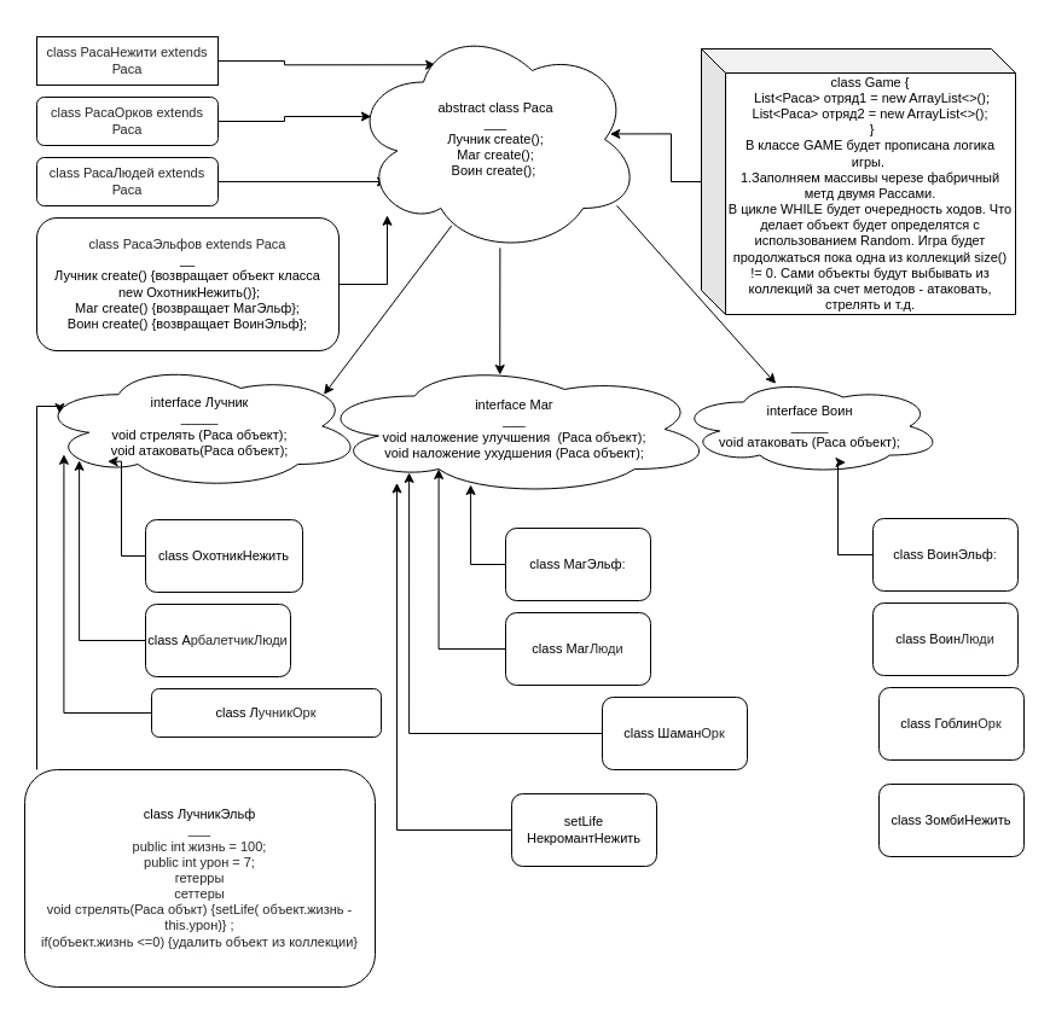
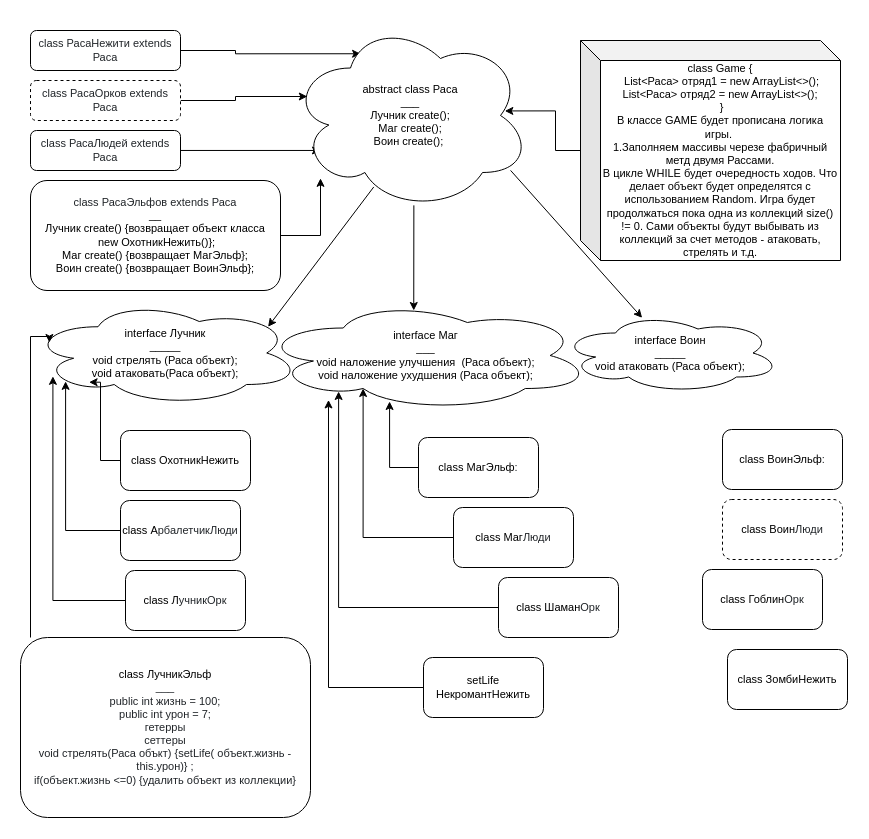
  <mxCell id="0" />
  <mxCell id="1" parent="0" />
  <mxCell id="2" style="edgeStyle=orthogonalEdgeStyle;rounded=0;orthogonalLoop=1;jettySize=auto;html=1;exitX=1;exitY=0.5;exitDx=0;exitDy=0;fontSize=11;" parent="1" source="3" target="13" edge="1"><mxGeometry relative="1" as="geometry"><Array as="points"><mxPoint x="320" y="235" /></Array></mxGeometry></mxCell>
  <mxCell id="3" value="&lt;span style=&quot;color: rgb(33 , 37 , 41) ; font-family: &amp;#34;arial&amp;#34; , &amp;#34;helvetica neue&amp;#34; , sans-serif ; font-size: 11px ; text-align: left ; background-color: rgb(255 , 255 , 255)&quot;&gt;class РасаЭльфов extends Раса&lt;/span&gt;&lt;br&gt;__&lt;br&gt;Лучник create() {возвращает объект класса&lt;br&gt;&amp;nbsp;new ОхотникНежить()};&lt;br&gt;Маг create() {возвращает МагЭльф};&lt;br&gt;Воин create() {возвращает ВоинЭльф};&lt;span style=&quot;color: rgb(33 , 37 , 41) ; font-family: &amp;#34;arial&amp;#34; , &amp;#34;helvetica neue&amp;#34; , sans-serif ; font-size: 11px ; text-align: left ; background-color: rgb(255 , 255 , 255)&quot;&gt;&lt;br&gt;&lt;/span&gt;" style="rounded=1;whiteSpace=wrap;html=1;fontSize=11;glass=0;strokeWidth=1;shadow=0;" parent="1" vertex="1"><mxGeometry x="30" y="180" width="250" height="110" as="geometry" /></mxCell>
  <mxCell id="4" style="edgeStyle=orthogonalEdgeStyle;rounded=0;orthogonalLoop=1;jettySize=auto;html=1;entryX=0.125;entryY=0.684;entryDx=0;entryDy=0;entryPerimeter=0;fontSize=11;" parent="1" source="5" target="13" edge="1"><mxGeometry relative="1" as="geometry" /></mxCell>
  <mxCell id="5" value="&lt;span style=&quot;color: rgb(33 , 37 , 41) ; font-family: &amp;#34;arial&amp;#34; , &amp;#34;helvetica neue&amp;#34; , sans-serif ; font-size: 11px ; text-align: left ; background-color: rgb(255 , 255 , 255)&quot;&gt;class РасаЛюдей&amp;nbsp;&lt;/span&gt;&lt;span style=&quot;color: rgb(33 , 37 , 41) ; font-family: &amp;#34;arial&amp;#34; , &amp;#34;helvetica neue&amp;#34; , sans-serif ; text-align: left ; background-color: rgb(255 , 255 , 255)&quot;&gt;extends Раса&lt;/span&gt;" style="rounded=1;whiteSpace=wrap;html=1;fontSize=11;glass=0;strokeWidth=1;shadow=0;" parent="1" vertex="1"><mxGeometry x="30" width="150" height="40" as="geometry" y="130" /></mxCell>
  <mxCell id="6" style="edgeStyle=orthogonalEdgeStyle;rounded=0;orthogonalLoop=1;jettySize=auto;html=1;entryX=0.292;entryY=0.175;entryDx=0;entryDy=0;entryPerimeter=0;fontSize=11;" parent="1" source="7" target="13" edge="1"><mxGeometry relative="1" as="geometry" /></mxCell>
- <mxCell id="7" value="&lt;span style=&quot;color: rgb(33 , 37 , 41) ; font-family: &amp;#34;arial&amp;#34; , &amp;#34;helvetica neue&amp;#34; , sans-serif ; font-size: 11px ; text-align: left ; background-color: rgb(255 , 255 , 255)&quot;&gt;class РасаНежити&amp;nbsp;&lt;/span&gt;&lt;span style=&quot;color: rgb(33 , 37 , 41) ; font-family: &amp;#34;arial&amp;#34; , &amp;#34;helvetica neue&amp;#34; , sans-serif ; text-align: left ; background-color: rgb(255 , 255 , 255)&quot;&gt;extends Раса&lt;/span&gt;" style="whiteSpace=wrap;html=1;fontSize=11;glass=0;strokeWidth=1;shadow=0;rounded=0;" parent="1" vertex="1"><mxGeometry x="30" y="30" width="150" height="40" as="geometry" /></mxCell>
+ <mxCell id="7" value="&lt;span style=&quot;color: rgb(33 , 37 , 41) ; font-family: &amp;#34;arial&amp;#34; , &amp;#34;helvetica neue&amp;#34; , sans-serif ; font-size: 11px ; text-align: left ; background-color: rgb(255 , 255 , 255)&quot;&gt;class РасаНежити&amp;nbsp;&lt;/span&gt;&lt;span style=&quot;color: rgb(33 , 37 , 41) ; font-family: &amp;#34;arial&amp;#34; , &amp;#34;helvetica neue&amp;#34; , sans-serif ; text-align: left ; background-color: rgb(255 , 255 , 255)&quot;&gt;extends Раса&lt;/span&gt;" style="rounded=1;whiteSpace=wrap;html=1;fontSize=11;glass=0;strokeWidth=1;shadow=0;" parent="1" vertex="1"><mxGeometry x="30" y="30" width="150" height="40" as="geometry" /></mxCell>
  <mxCell id="8" style="edgeStyle=orthogonalEdgeStyle;rounded=0;orthogonalLoop=1;jettySize=auto;html=1;entryX=0.07;entryY=0.4;entryDx=0;entryDy=0;entryPerimeter=0;fontSize=11;" parent="1" source="9" target="13" edge="1"><mxGeometry relative="1" as="geometry" /></mxCell>
- <mxCell id="9" value="&lt;span style=&quot;color: rgb(33 , 37 , 41) ; font-family: &amp;#34;arial&amp;#34; , &amp;#34;helvetica neue&amp;#34; , sans-serif ; font-size: 11px ; text-align: left ; background-color: rgb(255 , 255 , 255)&quot;&gt;class РасаОрков&amp;nbsp;&lt;/span&gt;&lt;span style=&quot;color: rgb(33 , 37 , 41) ; font-family: &amp;#34;arial&amp;#34; , &amp;#34;helvetica neue&amp;#34; , sans-serif ; text-align: left ; background-color: rgb(255 , 255 , 255)&quot;&gt;extends Раса&lt;/span&gt;" style="rounded=1;whiteSpace=wrap;html=1;fontSize=11;glass=0;strokeWidth=1;shadow=0;" parent="1" vertex="1"><mxGeometry x="30" y="80" width="150" height="40" as="geometry" /></mxCell>
+ <mxCell id="9" value="&lt;span style=&quot;color: rgb(33 , 37 , 41) ; font-family: &amp;#34;arial&amp;#34; , &amp;#34;helvetica neue&amp;#34; , sans-serif ; font-size: 11px ; text-align: left ; background-color: rgb(255 , 255 , 255)&quot;&gt;class РасаОрков&amp;nbsp;&lt;/span&gt;&lt;span style=&quot;color: rgb(33 , 37 , 41) ; font-family: &amp;#34;arial&amp;#34; , &amp;#34;helvetica neue&amp;#34; , sans-serif ; text-align: left ; background-color: rgb(255 , 255 , 255)&quot;&gt;extends Раса&lt;/span&gt;" style="rounded=1;whiteSpace=wrap;html=1;fontSize=11;glass=0;strokeWidth=1;shadow=0;dashed=1;" parent="1" vertex="1"><mxGeometry x="30" y="80" width="150" height="40" as="geometry" /></mxCell>
  <mxCell id="10" value="&lt;font style=&quot;font-size: 11px&quot;&gt;interface Маг&lt;br style=&quot;font-size: 11px&quot;&gt;___&lt;br style=&quot;font-size: 11px&quot;&gt;void наложение улучшения&amp;nbsp;&amp;nbsp;(Раса объект);&lt;br&gt;void наложение ухудшения&amp;nbsp;(Раса объект);&lt;br style=&quot;font-size: 11px&quot;&gt;&lt;/font&gt;" style="ellipse;shape=cloud;whiteSpace=wrap;html=1;strokeWidth=1;fontSize=11;" parent="1" vertex="1"><mxGeometry x="260" y="300" width="331" height="110" as="geometry" /></mxCell>
  <mxCell id="11" value="&lt;span style=&quot;font-size: 11px&quot;&gt;interface Лучник&lt;br&gt;_____&lt;/span&gt;&lt;br&gt;void стрелять (Раса объект);&lt;br&gt;void атаковать(Раса объект);&lt;span style=&quot;font-size: 11px&quot;&gt;&lt;br&gt;&lt;/span&gt;" style="ellipse;shape=cloud;whiteSpace=wrap;html=1;strokeWidth=1;fontSize=11;" parent="1" vertex="1"><mxGeometry x="30" y="300" width="270" height="105" as="geometry" /></mxCell>
  <mxCell id="12" value="&lt;span style=&quot;font-size: 11px&quot;&gt;interface Воин&lt;br&gt;&lt;/span&gt;_____&lt;br&gt;void атаковать&amp;nbsp;(Раса объект);&lt;span style=&quot;font-size: 11px&quot;&gt;&lt;br&gt;&lt;/span&gt;" style="ellipse;shape=cloud;whiteSpace=wrap;html=1;strokeWidth=1;fontSize=11;" parent="1" vertex="1"><mxGeometry x="560" y="312.5" width="220" height="80" as="geometry" /></mxCell>
  <mxCell id="13" value="abstract class Раса&lt;br&gt;___&lt;br&gt;Лучник create();&lt;br&gt;Маг create();&lt;br&gt;Воин create();&amp;nbsp;" style="ellipse;shape=cloud;whiteSpace=wrap;html=1;strokeWidth=1;fontSize=11;" parent="1" vertex="1"><mxGeometry x="290" y="20" width="240" height="190" as="geometry" /></mxCell>
  <mxCell id="14" style="edgeStyle=orthogonalEdgeStyle;rounded=0;orthogonalLoop=1;jettySize=auto;html=1;exitX=0;exitY=0.5;exitDx=0;exitDy=0;fontSize=11;entryX=0.217;entryY=0.778;entryDx=0;entryDy=0;entryPerimeter=0;" parent="1" source="15" target="11" edge="1"><mxGeometry relative="1" as="geometry"><Array as="points"><mxPoint x="120" y="460" /><mxPoint x="100" y="460" /><mxPoint x="100" y="382" /></Array></mxGeometry></mxCell>
  <mxCell id="15" value="class ОхотникНежить&lt;span style=&quot;color: rgb(33 , 37 , 41) ; font-family: &amp;#34;arial&amp;#34; , &amp;#34;helvetica neue&amp;#34; , sans-serif ; font-size: 11px ; text-align: left ; background-color: rgb(255 , 255 , 255)&quot;&gt;&lt;br&gt;&lt;/span&gt;" style="rounded=1;whiteSpace=wrap;html=1;strokeWidth=1;fontSize=11;" parent="1" vertex="1"><mxGeometry x="120" y="430" width="130" height="60" as="geometry" /></mxCell>
  <mxCell id="16" style="edgeStyle=orthogonalEdgeStyle;rounded=0;orthogonalLoop=1;jettySize=auto;html=1;exitX=0;exitY=0.5;exitDx=0;exitDy=0;fontSize=11;entryX=0.13;entryY=0.77;entryDx=0;entryDy=0;entryPerimeter=0;" parent="1" source="17" target="11" edge="1"><mxGeometry relative="1" as="geometry"><mxPoint x="80" y="360" as="targetPoint" /></mxGeometry></mxCell>
  <mxCell id="17" value="class А&lt;span style=&quot;color: rgb(33 , 37 , 41) ; font-family: &amp;#34;arial&amp;#34; , &amp;#34;helvetica neue&amp;#34; , sans-serif ; font-size: 11px ; text-align: left ; background-color: rgb(255 , 255 , 255)&quot;&gt;рбалетчикЛюди&lt;/span&gt;" style="rounded=1;whiteSpace=wrap;html=1;strokeWidth=1;fontSize=11;" parent="1" vertex="1"><mxGeometry x="120" y="500" width="120" height="60" as="geometry" /></mxCell>
  <mxCell id="18" style="edgeStyle=orthogonalEdgeStyle;rounded=0;orthogonalLoop=1;jettySize=auto;html=1;exitX=0;exitY=0.5;exitDx=0;exitDy=0;entryX=0.083;entryY=0.722;entryDx=0;entryDy=0;entryPerimeter=0;fontSize=11;" parent="1" source="19" target="11" edge="1"><mxGeometry relative="1" as="geometry" /></mxCell>
- <mxCell id="19" value="class Л&lt;span style=&quot;color: rgb(33 , 37 , 41) ; font-family: &amp;#34;arial&amp;#34; , &amp;#34;helvetica neue&amp;#34; , sans-serif ; font-size: 11px ; text-align: left ; background-color: rgb(255 , 255 , 255)&quot;&gt;учникОрк&lt;/span&gt;" style="rounded=1;whiteSpace=wrap;html=1;strokeWidth=1;fontSize=11;" parent="1" vertex="1"><mxGeometry x="125" y="570" width="190" height="40" as="geometry" /></mxCell>
+ <mxCell id="19" value="class Л&lt;span style=&quot;color: rgb(33 , 37 , 41) ; font-family: &amp;#34;arial&amp;#34; , &amp;#34;helvetica neue&amp;#34; , sans-serif ; font-size: 11px ; text-align: left ; background-color: rgb(255 , 255 , 255)&quot;&gt;учникОрк&lt;/span&gt;" style="rounded=1;whiteSpace=wrap;html=1;strokeWidth=1;fontSize=11;" parent="1" vertex="1"><mxGeometry x="125" y="570" width="120" height="60" as="geometry" /></mxCell>
  <mxCell id="20" style="edgeStyle=orthogonalEdgeStyle;rounded=0;orthogonalLoop=1;jettySize=auto;html=1;fontSize=11;entryX=0.07;entryY=0.4;entryDx=0;entryDy=0;entryPerimeter=0;" parent="1" source="21" target="11" edge="1"><mxGeometry relative="1" as="geometry"><mxPoint x="30" y="340" as="targetPoint" /><Array as="points"><mxPoint x="30" y="680" /><mxPoint x="30" y="336" /></Array></mxGeometry></mxCell>
  <mxCell id="21" value="class ЛучникЭльф&lt;br&gt;&lt;span style=&quot;color: rgb(33 , 37 , 41) ; font-family: &amp;#34;arial&amp;#34; , &amp;#34;helvetica neue&amp;#34; , sans-serif ; text-align: left ; background-color: rgb(255 , 255 , 255)&quot;&gt;___&lt;br&gt;public int жизнь = 100;&lt;br&gt;public int урон = 7;&lt;br&gt;гетерры&lt;br&gt;сеттеры&lt;br&gt;void стрелять(Раса объкт) {setLife( объект.жизнь - this.урон)} ;&lt;br&gt;if(объект.жизнь &amp;lt;=0) {удалить объект из коллекции}&lt;/span&gt;" style="rounded=1;whiteSpace=wrap;html=1;strokeWidth=1;fontSize=11;" parent="1" vertex="1"><mxGeometry y="637" width="290" height="180" as="geometry" x="20" /></mxCell>
  <mxCell id="22" style="edgeStyle=orthogonalEdgeStyle;rounded=0;orthogonalLoop=1;jettySize=auto;html=1;exitX=0;exitY=0.5;exitDx=0;exitDy=0;fontSize=11;entryX=0.39;entryY=0.918;entryDx=0;entryDy=0;entryPerimeter=0;" parent="1" source="23" target="10" edge="1"><mxGeometry relative="1" as="geometry"><mxPoint x="386.59" y="388.69" as="targetPoint" /><Array as="points"><mxPoint x="389" y="467" /></Array></mxGeometry></mxCell>
  <mxCell id="23" value="class МагЭльф&lt;span style=&quot;color: rgb(33 , 37 , 41) ; font-family: &amp;#34;arial&amp;#34; , &amp;#34;helvetica neue&amp;#34; , sans-serif ; font-size: 11px ; text-align: left ; background-color: rgb(255 , 255 , 255)&quot;&gt;:&lt;/span&gt;" style="rounded=1;whiteSpace=wrap;html=1;strokeWidth=1;fontSize=11;" parent="1" vertex="1"><mxGeometry x="418" y="437" width="120" height="60" as="geometry" /></mxCell>
  <mxCell id="24" style="edgeStyle=orthogonalEdgeStyle;rounded=0;orthogonalLoop=1;jettySize=auto;html=1;exitX=0;exitY=0.5;exitDx=0;exitDy=0;fontSize=11;entryX=0.31;entryY=0.8;entryDx=0;entryDy=0;entryPerimeter=0;" parent="1" source="25" target="10" edge="1"><mxGeometry relative="1" as="geometry"><mxPoint x="363.1" y="387.85" as="targetPoint" /></mxGeometry></mxCell>
- <mxCell id="25" value="class Маг&lt;span style=&quot;color: rgb(33 , 37 , 41) ; font-family: &amp;#34;arial&amp;#34; , &amp;#34;helvetica neue&amp;#34; , sans-serif ; font-size: 11px ; text-align: left ; background-color: rgb(255 , 255 , 255)&quot;&gt;Люди&lt;/span&gt;" style="rounded=1;whiteSpace=wrap;html=1;strokeWidth=1;fontSize=11;" parent="1" vertex="1"><mxGeometry x="418" y="507" width="120" height="60" as="geometry" /></mxCell>
+ <mxCell id="25" value="class Маг&lt;span style=&quot;color: rgb(33 , 37 , 41) ; font-family: &amp;#34;arial&amp;#34; , &amp;#34;helvetica neue&amp;#34; , sans-serif ; font-size: 11px ; text-align: left ; background-color: rgb(255 , 255 , 255)&quot;&gt;Люди&lt;/span&gt;" style="rounded=1;whiteSpace=wrap;html=1;strokeWidth=1;fontSize=11;" parent="1" vertex="1"><mxGeometry x="453" y="507" width="120" height="60" as="geometry" /></mxCell>
  <mxCell id="26" style="edgeStyle=orthogonalEdgeStyle;rounded=0;orthogonalLoop=1;jettySize=auto;html=1;exitX=0;exitY=0.5;exitDx=0;exitDy=0;entryX=0.236;entryY=0.827;entryDx=0;entryDy=0;entryPerimeter=0;fontSize=11;" parent="1" source="27" target="10" edge="1"><mxGeometry relative="1" as="geometry"><mxPoint x="350.41" y="382.81" as="targetPoint" /><Array as="points"><mxPoint x="338" y="607" /></Array></mxGeometry></mxCell>
  <mxCell id="27" value="class Шаман&lt;span style=&quot;color: rgb(33 , 37 , 41) ; font-family: &amp;#34;arial&amp;#34; , &amp;#34;helvetica neue&amp;#34; , sans-serif ; font-size: 11px ; text-align: left ; background-color: rgb(255 , 255 , 255)&quot;&gt;Орк&lt;/span&gt;" style="rounded=1;whiteSpace=wrap;html=1;strokeWidth=1;fontSize=11;" parent="1" vertex="1"><mxGeometry x="498" y="577" width="120" height="60" as="geometry" /></mxCell>
  <mxCell id="28" style="edgeStyle=orthogonalEdgeStyle;rounded=0;orthogonalLoop=1;jettySize=auto;html=1;fontSize=11;" parent="1" source="29" target="10" edge="1"><mxGeometry relative="1" as="geometry"><mxPoint x="328" y="390" as="targetPoint" /><Array as="points"><mxPoint x="328" y="687" /></Array></mxGeometry></mxCell>
  <mxCell id="29" value="setLife НекромантНежить" style="rounded=1;whiteSpace=wrap;html=1;strokeWidth=1;fontSize=11;" parent="1" vertex="1"><mxGeometry x="423" y="657" width="120" height="60" as="geometry" /></mxCell>
- <mxCell id="30" style="edgeStyle=orthogonalEdgeStyle;rounded=0;orthogonalLoop=1;jettySize=auto;html=1;exitX=0;exitY=0.5;exitDx=0;exitDy=0;fontSize=11;entryX=0.634;entryY=0.875;entryDx=0;entryDy=0;entryPerimeter=0;" parent="1" source="31" target="12" edge="1"><mxGeometry relative="1" as="geometry"><mxPoint x="693.09" y="392.98" as="targetPoint" /><Array as="points"><mxPoint x="693" y="459" /></Array></mxGeometry></mxCell>
  <mxCell id="31" value="class ВоинЭльф&lt;span style=&quot;color: rgb(33 , 37 , 41) ; font-family: &amp;#34;arial&amp;#34; , &amp;#34;helvetica neue&amp;#34; , sans-serif ; font-size: 11px ; text-align: left ; background-color: rgb(255 , 255 , 255)&quot;&gt;:&lt;/span&gt;" style="rounded=1;whiteSpace=wrap;html=1;strokeWidth=1;fontSize=11;" parent="1" vertex="1"><mxGeometry x="722" y="429" width="120" height="60" as="geometry" /></mxCell>
- <mxCell id="32" value="class Воин&lt;span style=&quot;color: rgb(33 , 37 , 41) ; font-family: &amp;#34;arial&amp;#34; , &amp;#34;helvetica neue&amp;#34; , sans-serif ; font-size: 11px ; text-align: left ; background-color: rgb(255 , 255 , 255)&quot;&gt;Люди&lt;/span&gt;" style="rounded=1;whiteSpace=wrap;html=1;strokeWidth=1;fontSize=11;" parent="1" vertex="1"><mxGeometry x="722" y="499" width="120" height="60" as="geometry" /></mxCell>
- <mxCell id="33" value="class Гоблин&lt;span style=&quot;color: rgb(33 , 37 , 41) ; font-family: &amp;#34;arial&amp;#34; , &amp;#34;helvetica neue&amp;#34; , sans-serif ; font-size: 11px ; text-align: left ; background-color: rgb(255 , 255 , 255)&quot;&gt;Орк&lt;/span&gt;" style="rounded=1;whiteSpace=wrap;html=1;strokeWidth=1;fontSize=11;" parent="1" vertex="1"><mxGeometry x="727" y="569" width="120" height="60" as="geometry" /></mxCell>
+ <mxCell id="32" value="class Воин&lt;span style=&quot;color: rgb(33 , 37 , 41) ; font-family: &amp;#34;arial&amp;#34; , &amp;#34;helvetica neue&amp;#34; , sans-serif ; font-size: 11px ; text-align: left ; background-color: rgb(255 , 255 , 255)&quot;&gt;Люди&lt;/span&gt;" style="rounded=1;whiteSpace=wrap;html=1;strokeWidth=1;fontSize=11;dashed=1;" parent="1" vertex="1"><mxGeometry x="722" y="499" width="120" height="60" as="geometry" /></mxCell>
+ <mxCell id="33" value="class Гоблин&lt;span style=&quot;color: rgb(33 , 37 , 41) ; font-family: &amp;#34;arial&amp;#34; , &amp;#34;helvetica neue&amp;#34; , sans-serif ; font-size: 11px ; text-align: left ; background-color: rgb(255 , 255 , 255)&quot;&gt;Орк&lt;/span&gt;" style="rounded=1;whiteSpace=wrap;html=1;strokeWidth=1;fontSize=11;" parent="1" vertex="1"><mxGeometry x="702" y="569" width="120" height="60" as="geometry" /></mxCell>
  <mxCell id="34" value="class ЗомбиНежить" style="rounded=1;whiteSpace=wrap;html=1;strokeWidth=1;fontSize=11;" parent="1" vertex="1"><mxGeometry x="727" y="649" width="120" height="60" as="geometry" /></mxCell>
  <mxCell id="35" value="" style="endArrow=classic;html=1;fontSize=11;entryX=0.88;entryY=0.25;entryDx=0;entryDy=0;entryPerimeter=0;exitX=0.347;exitY=0.876;exitDx=0;exitDy=0;exitPerimeter=0;" parent="1" source="13" target="11" edge="1"><mxGeometry width="50" height="50" relative="1" as="geometry"><mxPoint x="330" y="270" as="sourcePoint" /><mxPoint x="380" y="220" as="targetPoint" /></mxGeometry></mxCell>
  <mxCell id="36" value="" style="endArrow=classic;html=1;fontSize=11;exitX=0.917;exitY=0.789;exitDx=0;exitDy=0;exitPerimeter=0;entryX=0.371;entryY=0.06;entryDx=0;entryDy=0;entryPerimeter=0;" parent="1" source="13" target="12" edge="1"><mxGeometry width="50" height="50" relative="1" as="geometry"><mxPoint x="530" y="270" as="sourcePoint" /><mxPoint x="580" y="220" as="targetPoint" /></mxGeometry></mxCell>
  <mxCell id="37" value="" style="endArrow=classic;html=1;fontSize=11;exitX=0.514;exitY=0.973;exitDx=0;exitDy=0;exitPerimeter=0;entryX=0.463;entryY=0.091;entryDx=0;entryDy=0;entryPerimeter=0;" parent="1" source="13" target="10" edge="1"><mxGeometry width="50" height="50" relative="1" as="geometry"><mxPoint x="440" y="270" as="sourcePoint" /><mxPoint x="490" y="220" as="targetPoint" /></mxGeometry></mxCell>
  <mxCell id="38" style="edgeStyle=orthogonalEdgeStyle;rounded=0;orthogonalLoop=1;jettySize=auto;html=1;entryX=0.893;entryY=0.476;entryDx=0;entryDy=0;entryPerimeter=0;fontSize=11;" parent="1" source="39" target="13" edge="1"><mxGeometry relative="1" as="geometry" /></mxCell>
  <mxCell id="39" value="class Game {&lt;br&gt;&amp;nbsp;List&amp;lt;Раса&amp;gt; отряд1 = new ArrayList&amp;lt;&amp;gt;();&lt;br&gt;List&amp;lt;Раса&amp;gt; отряд2 = new ArrayList&amp;lt;&amp;gt;();&lt;br&gt;&amp;nbsp;}&lt;br&gt;В классе GAME будет прописана логика игры.&amp;nbsp;&lt;br&gt;1.Заполняем массивы черезе фабричный метд двумя Рассами.&lt;br&gt;В цикле WHILE будет очередность ходов. Что делает объект будет определятся с использованием Random. Игра будет продолжаться пока одна из коллекций size() != 0. Сами объекты будут выбывать из коллекций за счет методов - атаковать, стрелять и т.д." style="shape=cube;whiteSpace=wrap;html=1;boundedLbl=1;backgroundOutline=1;darkOpacity=0.05;darkOpacity2=0.1;strokeWidth=1;fontSize=11;" parent="1" vertex="1"><mxGeometry x="580" y="40" width="260" height="220" as="geometry" /></mxCell>
